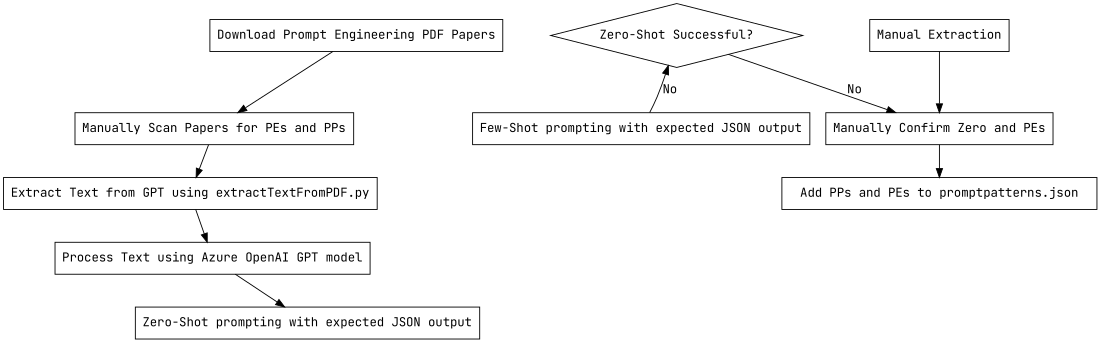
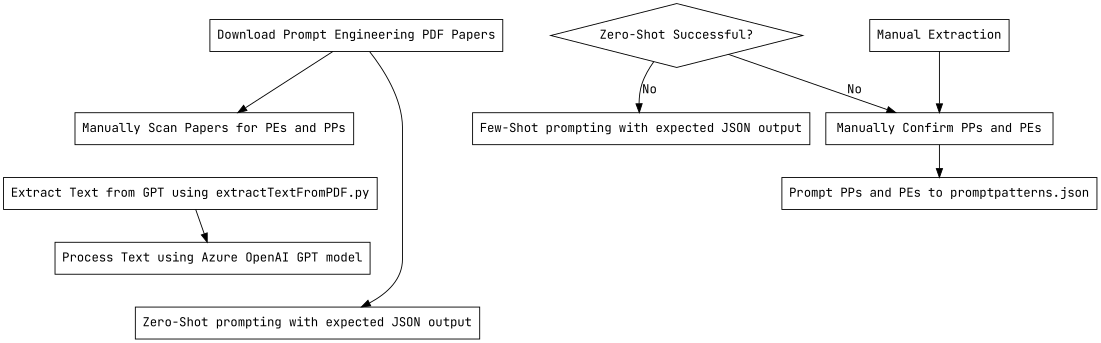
  digraph {
    fontname="JetBrains Mono"
    node [fontname="JetBrains Mono" shape=box]
    edge [fontname="JetBrains Mono"]
    n1 [label="Download Prompt Engineering PDF Papers"]
    n2 [label="Manually Scan Papers for PEs and PPs"]
    n3 [label="Extract Text from GPT using extractTextFromPDF.py"]
    n4 [label="Process Text using Azure OpenAI GPT model"]
    n5 [label="Zero-Shot prompting with expected JSON output"]
    n6 [height=1 label="Zero-Shot Successful?" shape=diamond]
    n7 [label="Few-Shot prompting with expected JSON output"]
-   n8 [label="Manually Confirm Zero and PEs"]
-   n9 [label="Add PPs and PEs to promptpatterns.json"]
+   n8 [label="Manually Confirm PPs and PEs"]
+   n9 [label="Prompt PPs and PEs to promptpatterns.json"]
    n10 [label="Manual Extraction"]
    n1 -> n2
-   n2 -> n3
    n3 -> n4
-   n4 -> n5
-   n7 -> n6 [label=No]
+   n1 -> n5
+   n6 -> n7 [label=No]
    n6 -> n8 [label=No]
    n8 -> n9
    n10 -> n8
  }
